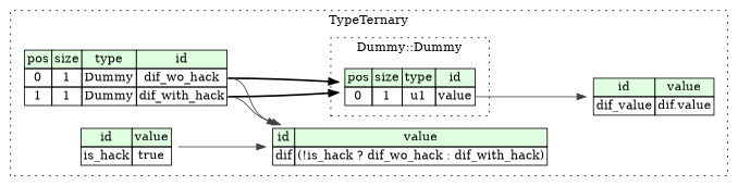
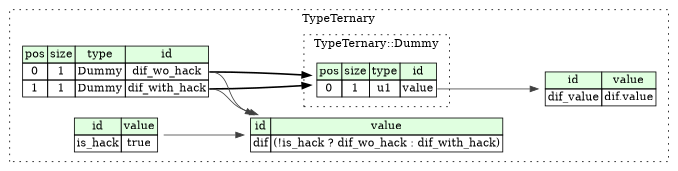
  digraph {
    rankdir=LR
    node [shape=plaintext]
    edge [color="#404040" tailport=dif_wo_hack_type]
    n1 [label=<<TABLE BORDER="0" CELLBORDER="1" CELLSPACING="0"> 				<TR><TD BGCOLOR="#E0FFE0">pos</TD><TD BGCOLOR="#E0FFE0">size</TD><TD BGCOLOR="#E0FFE0">type</TD><TD BGCOLOR="#E0FFE0">id</TD></TR> 				<TR><TD PORT="value_pos">0</TD><TD PORT="value_size">1</TD><TD>u1</TD><TD PORT="value_type">value</TD></TR> 			</TABLE>>]
    n2 [label=<<TABLE BORDER="0" CELLBORDER="1" CELLSPACING="0"> 			<TR><TD BGCOLOR="#E0FFE0">pos</TD><TD BGCOLOR="#E0FFE0">size</TD><TD BGCOLOR="#E0FFE0">type</TD><TD BGCOLOR="#E0FFE0">id</TD></TR> 			<TR><TD PORT="dif_wo_hack_pos">0</TD><TD PORT="dif_wo_hack_size">1</TD><TD>Dummy</TD><TD PORT="dif_wo_hack_type">dif_wo_hack</TD></TR> 			<TR><TD PORT="dif_with_hack_pos">1</TD><TD PORT="dif_with_hack_size">1</TD><TD>Dummy</TD><TD PORT="dif_with_hack_type">dif_with_hack</TD></TR> 		</TABLE>>]
    n3 [label=<<TABLE BORDER="0" CELLBORDER="1" CELLSPACING="0"> 			<TR><TD BGCOLOR="#E0FFE0">id</TD><TD BGCOLOR="#E0FFE0">value</TD></TR> 			<TR><TD>is_hack</TD><TD>true</TD></TR> 		</TABLE>>]
    n4 [label=<<TABLE BORDER="0" CELLBORDER="1" CELLSPACING="0"> 			<TR><TD BGCOLOR="#E0FFE0">id</TD><TD BGCOLOR="#E0FFE0">value</TD></TR> 			<TR><TD>dif</TD><TD>(!is_hack ? dif_wo_hack : dif_with_hack)</TD></TR> 		</TABLE>>]
    n5 [label=<<TABLE BORDER="0" CELLBORDER="1" CELLSPACING="0"> 			<TR><TD BGCOLOR="#E0FFE0">id</TD><TD BGCOLOR="#E0FFE0">value</TD></TR> 			<TR><TD>dif_value</TD><TD>dif.value</TD></TR> 		</TABLE>>]
    subgraph cluster_1 {
      label=TypeTernary
      style=dotted
      n2
      n3
      n4
      n5
      subgraph cluster_2 {
-       label="Dummy::Dummy"
+       label="TypeTernary::Dummy"
        style=dotted
        n1
      }
    }
    n1 -> n5 [tailport=value_type]
    n2 -> n1 [style=bold color=""]
    n2 -> n1 [style=bold tailport=dif_with_hack_type color=""]
    n2 -> n4
    n2 -> n4 [tailport=dif_with_hack_type]
    n3 -> n4 [tailport=is_hack_type]
  }
